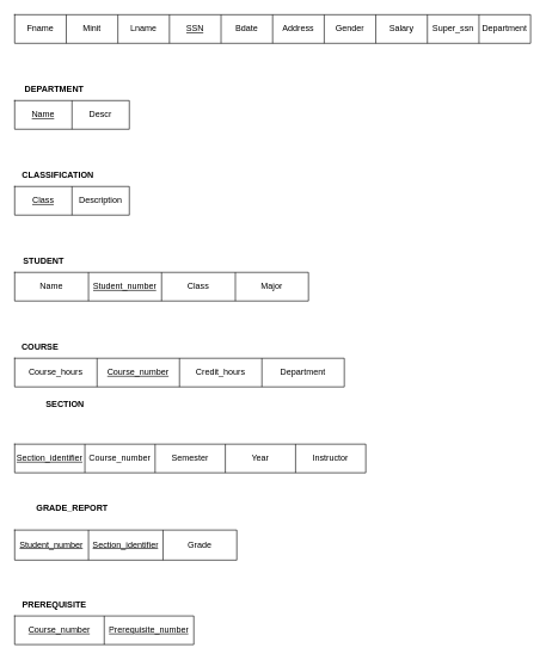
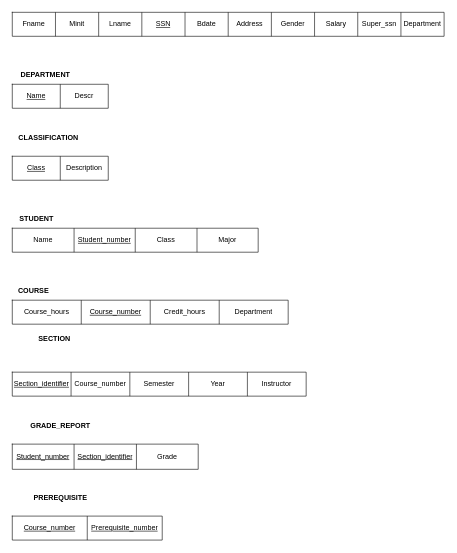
  <mxCell id="0" />
  <mxCell id="1" parent="0" />
  <mxCell id="2" value="&lt;b&gt;DEPARTMENT&lt;/b&gt;" style="text;html=1;align=center;verticalAlign=middle;resizable=0;points=[];autosize=1;strokeColor=none;fillColor=none;" parent="1" vertex="1"><mxGeometry x="20" y="110" width="110" height="30" as="geometry" /></mxCell>
- <mxCell id="3" value="&lt;b&gt;CLASSIFICATION&lt;br&gt;&lt;/b&gt;" style="text;html=1;align=center;verticalAlign=middle;resizable=0;points=[];autosize=1;strokeColor=none;fillColor=none;" parent="1" vertex="1"><mxGeometry x="20" y="230" width="120" height="30" as="geometry" /></mxCell>
+ <mxCell id="3" value="&lt;b&gt;CLASSIFICATION&lt;br&gt;&lt;/b&gt;" style="text;html=1;align=center;verticalAlign=middle;resizable=0;points=[];autosize=1;strokeColor=none;fillColor=none;" parent="1" vertex="1"><mxGeometry x="20" y="215" width="120" height="30" as="geometry" /></mxCell>
  <mxCell id="4" value="&lt;b&gt;STUDENT&lt;br&gt;&lt;/b&gt;" style="text;html=1;align=center;verticalAlign=middle;resizable=0;points=[];autosize=1;strokeColor=none;fillColor=none;" parent="1" vertex="1"><mxGeometry x="20" y="350" width="80" height="30" as="geometry" /></mxCell>
  <mxCell id="5" value="&lt;b&gt;COURSE&lt;/b&gt;" style="text;html=1;align=center;verticalAlign=middle;resizable=0;points=[];autosize=1;strokeColor=none;fillColor=none;" parent="1" vertex="1"><mxGeometry x="20" y="470" width="70" height="30" as="geometry" /></mxCell>
  <mxCell id="6" value="" style="shape=table;startSize=0;container=1;collapsible=0;childLayout=tableLayout;" parent="1" vertex="1"><mxGeometry x="20" y="260" width="160" height="40" as="geometry" /></mxCell>
  <mxCell id="7" value="" style="shape=tableRow;horizontal=0;startSize=0;swimlaneHead=0;swimlaneBody=0;strokeColor=inherit;top=0;left=0;bottom=0;right=0;collapsible=0;dropTarget=0;fillColor=none;points=[[0,0.5],[1,0.5]];portConstraint=eastwest;" parent="6" vertex="1"><mxGeometry width="160" height="40" as="geometry" /></mxCell>
  <mxCell id="8" value="&lt;u&gt;Class&lt;/u&gt;" style="shape=partialRectangle;html=1;whiteSpace=wrap;connectable=0;strokeColor=inherit;overflow=hidden;fillColor=none;top=0;left=0;bottom=0;right=0;pointerEvents=1;" parent="7" vertex="1"><mxGeometry width="80" height="40" as="geometry"><mxRectangle width="80" height="40" as="alternateBounds" /></mxGeometry></mxCell>
  <mxCell id="9" value="Description" style="shape=partialRectangle;html=1;whiteSpace=wrap;connectable=0;strokeColor=inherit;overflow=hidden;fillColor=none;top=0;left=0;bottom=0;right=0;pointerEvents=1;" parent="7" vertex="1"><mxGeometry x="80" width="80" height="40" as="geometry"><mxRectangle width="80" height="40" as="alternateBounds" /></mxGeometry></mxCell>
  <mxCell id="10" value="" style="shape=table;startSize=0;container=1;collapsible=0;childLayout=tableLayout;" parent="1" vertex="1"><mxGeometry x="20" y="380" width="410" height="40" as="geometry" /></mxCell>
  <mxCell id="11" value="" style="shape=tableRow;horizontal=0;startSize=0;swimlaneHead=0;swimlaneBody=0;strokeColor=inherit;top=0;left=0;bottom=0;right=0;collapsible=0;dropTarget=0;fillColor=none;points=[[0,0.5],[1,0.5]];portConstraint=eastwest;" parent="10" vertex="1"><mxGeometry width="410" height="40" as="geometry" /></mxCell>
  <mxCell id="12" value="Name" style="shape=partialRectangle;html=1;whiteSpace=wrap;connectable=0;strokeColor=inherit;overflow=hidden;fillColor=none;top=0;left=0;bottom=0;right=0;pointerEvents=1;" parent="11" vertex="1"><mxGeometry width="103" height="40" as="geometry"><mxRectangle width="103" height="40" as="alternateBounds" /></mxGeometry></mxCell>
  <mxCell id="13" value="&lt;u&gt;Student_number&lt;/u&gt;" style="shape=partialRectangle;html=1;whiteSpace=wrap;connectable=0;strokeColor=inherit;overflow=hidden;fillColor=none;top=0;left=0;bottom=0;right=0;pointerEvents=1;" parent="11" vertex="1"><mxGeometry x="103" width="102" height="40" as="geometry"><mxRectangle width="102" height="40" as="alternateBounds" /></mxGeometry></mxCell>
  <mxCell id="14" value="Class" style="shape=partialRectangle;html=1;whiteSpace=wrap;connectable=0;strokeColor=inherit;overflow=hidden;fillColor=none;top=0;left=0;bottom=0;right=0;pointerEvents=1;" parent="11" vertex="1"><mxGeometry x="205" width="103" height="40" as="geometry"><mxRectangle width="103" height="40" as="alternateBounds" /></mxGeometry></mxCell>
  <mxCell id="15" value="Major" style="shape=partialRectangle;html=1;whiteSpace=wrap;connectable=0;strokeColor=inherit;overflow=hidden;fillColor=none;top=0;left=0;bottom=0;right=0;pointerEvents=1;" parent="11" vertex="1"><mxGeometry x="308" width="102" height="40" as="geometry"><mxRectangle width="102" height="40" as="alternateBounds" /></mxGeometry></mxCell>
  <mxCell id="16" value="" style="shape=table;startSize=0;container=1;collapsible=0;childLayout=tableLayout;" parent="1" vertex="1"><mxGeometry x="20" y="500" width="460" height="40" as="geometry" /></mxCell>
  <mxCell id="17" value="" style="shape=tableRow;horizontal=0;startSize=0;swimlaneHead=0;swimlaneBody=0;strokeColor=inherit;top=0;left=0;bottom=0;right=0;collapsible=0;dropTarget=0;fillColor=none;points=[[0,0.5],[1,0.5]];portConstraint=eastwest;" parent="16" vertex="1"><mxGeometry width="460" height="40" as="geometry" /></mxCell>
  <mxCell id="18" value="Course_hours" style="shape=partialRectangle;html=1;whiteSpace=wrap;connectable=0;strokeColor=inherit;overflow=hidden;fillColor=none;top=0;left=0;bottom=0;right=0;pointerEvents=1;" parent="17" vertex="1"><mxGeometry width="115" height="40" as="geometry"><mxRectangle width="115" height="40" as="alternateBounds" /></mxGeometry></mxCell>
  <mxCell id="19" value="&lt;u&gt;Course_number&lt;/u&gt;" style="shape=partialRectangle;html=1;whiteSpace=wrap;connectable=0;strokeColor=inherit;overflow=hidden;fillColor=none;top=0;left=0;bottom=0;right=0;pointerEvents=1;" parent="17" vertex="1"><mxGeometry x="115" width="115" height="40" as="geometry"><mxRectangle width="115" height="40" as="alternateBounds" /></mxGeometry></mxCell>
  <mxCell id="20" value="Credit_hours" style="shape=partialRectangle;html=1;whiteSpace=wrap;connectable=0;strokeColor=inherit;overflow=hidden;fillColor=none;top=0;left=0;bottom=0;right=0;pointerEvents=1;" parent="17" vertex="1"><mxGeometry x="230" width="115" height="40" as="geometry"><mxRectangle width="115" height="40" as="alternateBounds" /></mxGeometry></mxCell>
  <mxCell id="21" value="Department" style="shape=partialRectangle;html=1;whiteSpace=wrap;connectable=0;strokeColor=inherit;overflow=hidden;fillColor=none;top=0;left=0;bottom=0;right=0;pointerEvents=1;" parent="17" vertex="1"><mxGeometry x="345" width="115" height="40" as="geometry"><mxRectangle width="115" height="40" as="alternateBounds" /></mxGeometry></mxCell>
  <mxCell id="22" value="&lt;b&gt;SECTION&lt;/b&gt;" style="text;html=1;align=center;verticalAlign=middle;resizable=0;points=[];autosize=1;strokeColor=none;fillColor=none;" parent="1" vertex="1"><mxGeometry x="50" y="550" width="80" height="30" as="geometry" /></mxCell>
  <mxCell id="23" value="" style="shape=table;startSize=0;container=1;collapsible=0;childLayout=tableLayout;" parent="1" vertex="1"><mxGeometry x="20" y="620" width="490" height="40" as="geometry" /></mxCell>
  <mxCell id="24" value="" style="shape=tableRow;horizontal=0;startSize=0;swimlaneHead=0;swimlaneBody=0;strokeColor=inherit;top=0;left=0;bottom=0;right=0;collapsible=0;dropTarget=0;fillColor=none;points=[[0,0.5],[1,0.5]];portConstraint=eastwest;" parent="23" vertex="1"><mxGeometry width="490" height="40" as="geometry" /></mxCell>
  <mxCell id="25" value="&lt;u&gt;Section_identifier&lt;/u&gt;" style="shape=partialRectangle;html=1;whiteSpace=wrap;connectable=0;strokeColor=inherit;overflow=hidden;fillColor=none;top=0;left=0;bottom=0;right=0;pointerEvents=1;" parent="24" vertex="1"><mxGeometry width="98" height="40" as="geometry"><mxRectangle width="98" height="40" as="alternateBounds" /></mxGeometry></mxCell>
  <mxCell id="26" value="Course_number" style="shape=partialRectangle;html=1;whiteSpace=wrap;connectable=0;strokeColor=inherit;overflow=hidden;fillColor=none;top=0;left=0;bottom=0;right=0;pointerEvents=1;" parent="24" vertex="1"><mxGeometry x="98" width="98" height="40" as="geometry"><mxRectangle width="98" height="40" as="alternateBounds" /></mxGeometry></mxCell>
  <mxCell id="27" value="Semester" style="shape=partialRectangle;html=1;whiteSpace=wrap;connectable=0;strokeColor=inherit;overflow=hidden;fillColor=none;top=0;left=0;bottom=0;right=0;pointerEvents=1;" parent="24" vertex="1"><mxGeometry x="196" width="98" height="40" as="geometry"><mxRectangle width="98" height="40" as="alternateBounds" /></mxGeometry></mxCell>
  <mxCell id="28" value="Year" style="shape=partialRectangle;html=1;whiteSpace=wrap;connectable=0;strokeColor=inherit;overflow=hidden;fillColor=none;top=0;left=0;bottom=0;right=0;pointerEvents=1;" parent="24" vertex="1"><mxGeometry x="294" width="98" height="40" as="geometry"><mxRectangle width="98" height="40" as="alternateBounds" /></mxGeometry></mxCell>
  <mxCell id="29" value="Instructor" style="shape=partialRectangle;html=1;whiteSpace=wrap;connectable=0;strokeColor=inherit;overflow=hidden;fillColor=none;top=0;left=0;bottom=0;right=0;pointerEvents=1;" parent="24" vertex="1"><mxGeometry x="392" width="98" height="40" as="geometry"><mxRectangle width="98" height="40" as="alternateBounds" /></mxGeometry></mxCell>
  <mxCell id="30" value="&lt;b&gt;GRADE_REPORT&lt;br&gt;&lt;/b&gt;" style="text;html=1;align=center;verticalAlign=middle;resizable=0;points=[];autosize=1;strokeColor=none;fillColor=none;" parent="1" vertex="1"><mxGeometry x="40" y="695" width="120" height="30" as="geometry" /></mxCell>
  <mxCell id="31" value="" style="shape=table;startSize=0;container=1;collapsible=0;childLayout=tableLayout;" parent="1" vertex="1"><mxGeometry x="20" y="740" width="310" height="42" as="geometry" /></mxCell>
  <mxCell id="32" value="" style="shape=tableRow;horizontal=0;startSize=0;swimlaneHead=0;swimlaneBody=0;strokeColor=inherit;top=0;left=0;bottom=0;right=0;collapsible=0;dropTarget=0;fillColor=none;points=[[0,0.5],[1,0.5]];portConstraint=eastwest;" parent="31" vertex="1"><mxGeometry width="310" height="42" as="geometry" /></mxCell>
  <mxCell id="33" value="&lt;u&gt;Student_number&lt;/u&gt;" style="shape=partialRectangle;html=1;whiteSpace=wrap;connectable=0;strokeColor=inherit;overflow=hidden;fillColor=none;top=0;left=0;bottom=0;right=0;pointerEvents=1;" parent="32" vertex="1"><mxGeometry width="103" height="42" as="geometry"><mxRectangle width="103" height="42" as="alternateBounds" /></mxGeometry></mxCell>
  <mxCell id="34" value="&lt;u&gt;Section_identifier&lt;/u&gt;" style="shape=partialRectangle;html=1;whiteSpace=wrap;connectable=0;strokeColor=inherit;overflow=hidden;fillColor=none;top=0;left=0;bottom=0;right=0;pointerEvents=1;" parent="32" vertex="1"><mxGeometry x="103" width="104" height="42" as="geometry"><mxRectangle width="104" height="42" as="alternateBounds" /></mxGeometry></mxCell>
  <mxCell id="35" value="Grade" style="shape=partialRectangle;html=1;whiteSpace=wrap;connectable=0;strokeColor=inherit;overflow=hidden;fillColor=none;top=0;left=0;bottom=0;right=0;pointerEvents=1;" parent="32" vertex="1"><mxGeometry x="207" width="103" height="42" as="geometry"><mxRectangle width="103" height="42" as="alternateBounds" /></mxGeometry></mxCell>
- <mxCell id="36" value="&lt;b&gt;PREREQUISITE&lt;br&gt;&lt;/b&gt;" style="text;html=1;align=center;verticalAlign=middle;resizable=0;points=[];autosize=1;strokeColor=none;fillColor=none;" parent="1" vertex="1"><mxGeometry x="20" y="830" width="110" height="30" as="geometry" /></mxCell>
+ <mxCell id="36" value="&lt;b&gt;PREREQUISITE&lt;br&gt;&lt;/b&gt;" style="text;html=1;align=center;verticalAlign=middle;resizable=0;points=[];autosize=1;strokeColor=none;fillColor=none;" parent="1" vertex="1"><mxGeometry x="45" y="815" width="110" height="30" as="geometry" /></mxCell>
  <mxCell id="37" value="" style="shape=table;startSize=0;container=1;collapsible=0;childLayout=tableLayout;" parent="1" vertex="1"><mxGeometry x="20" y="860" width="250" height="40" as="geometry" /></mxCell>
  <mxCell id="38" value="" style="shape=tableRow;horizontal=0;startSize=0;swimlaneHead=0;swimlaneBody=0;strokeColor=inherit;top=0;left=0;bottom=0;right=0;collapsible=0;dropTarget=0;fillColor=none;points=[[0,0.5],[1,0.5]];portConstraint=eastwest;" parent="37" vertex="1"><mxGeometry width="250" height="40" as="geometry" /></mxCell>
  <mxCell id="39" value="&lt;u&gt;Course_number&lt;/u&gt;" style="shape=partialRectangle;html=1;whiteSpace=wrap;connectable=0;strokeColor=inherit;overflow=hidden;fillColor=none;top=0;left=0;bottom=0;right=0;pointerEvents=1;" parent="38" vertex="1"><mxGeometry width="125" height="40" as="geometry"><mxRectangle width="125" height="40" as="alternateBounds" /></mxGeometry></mxCell>
  <mxCell id="40" value="&lt;u&gt;Prerequisite_number&lt;/u&gt;" style="shape=partialRectangle;html=1;whiteSpace=wrap;connectable=0;strokeColor=inherit;overflow=hidden;fillColor=none;top=0;left=0;bottom=0;right=0;pointerEvents=1;" parent="38" vertex="1"><mxGeometry x="125" width="125" height="40" as="geometry"><mxRectangle width="125" height="40" as="alternateBounds" /></mxGeometry></mxCell>
  <mxCell id="41" value="" style="shape=table;startSize=0;container=1;collapsible=0;childLayout=tableLayout;" vertex="1" parent="1"><mxGeometry x="20" y="140" width="160" height="40" as="geometry" /></mxCell>
  <mxCell id="42" value="" style="shape=tableRow;horizontal=0;startSize=0;swimlaneHead=0;swimlaneBody=0;strokeColor=inherit;top=0;left=0;bottom=0;right=0;collapsible=0;dropTarget=0;fillColor=none;points=[[0,0.5],[1,0.5]];portConstraint=eastwest;" vertex="1" parent="41"><mxGeometry width="160" height="40" as="geometry" /></mxCell>
  <mxCell id="43" value="&lt;u&gt;Name&lt;/u&gt;" style="shape=partialRectangle;html=1;whiteSpace=wrap;connectable=0;strokeColor=inherit;overflow=hidden;fillColor=none;top=0;left=0;bottom=0;right=0;pointerEvents=1;" vertex="1" parent="42"><mxGeometry width="80" height="40" as="geometry"><mxRectangle width="80" height="40" as="alternateBounds" /></mxGeometry></mxCell>
  <mxCell id="44" value="Descr" style="shape=partialRectangle;html=1;whiteSpace=wrap;connectable=0;strokeColor=inherit;overflow=hidden;fillColor=none;top=0;left=0;bottom=0;right=0;pointerEvents=1;" vertex="1" parent="42"><mxGeometry x="80" width="80" height="40" as="geometry"><mxRectangle width="80" height="40" as="alternateBounds" /></mxGeometry></mxCell>
  <mxCell id="45" value="" style="shape=table;startSize=0;container=1;collapsible=0;childLayout=tableLayout;" vertex="1" parent="1"><mxGeometry x="20" y="20" width="720" height="40" as="geometry" /></mxCell>
  <mxCell id="46" value="" style="shape=tableRow;horizontal=0;startSize=0;swimlaneHead=0;swimlaneBody=0;strokeColor=inherit;top=0;left=0;bottom=0;right=0;collapsible=0;dropTarget=0;fillColor=none;points=[[0,0.5],[1,0.5]];portConstraint=eastwest;" vertex="1" parent="45"><mxGeometry width="720" height="40" as="geometry" /></mxCell>
  <mxCell id="47" value="Fname" style="shape=partialRectangle;html=1;whiteSpace=wrap;connectable=0;strokeColor=inherit;overflow=hidden;fillColor=none;top=0;left=0;bottom=0;right=0;pointerEvents=1;" vertex="1" parent="46"><mxGeometry width="72" height="40" as="geometry"><mxRectangle width="72" height="40" as="alternateBounds" /></mxGeometry></mxCell>
  <mxCell id="48" value="Minit" style="shape=partialRectangle;html=1;whiteSpace=wrap;connectable=0;strokeColor=inherit;overflow=hidden;fillColor=none;top=0;left=0;bottom=0;right=0;pointerEvents=1;" vertex="1" parent="46"><mxGeometry x="72" width="72" height="40" as="geometry"><mxRectangle width="72" height="40" as="alternateBounds" /></mxGeometry></mxCell>
  <mxCell id="49" value="Lname" style="shape=partialRectangle;html=1;whiteSpace=wrap;connectable=0;strokeColor=inherit;overflow=hidden;fillColor=none;top=0;left=0;bottom=0;right=0;pointerEvents=1;" vertex="1" parent="46"><mxGeometry x="144" width="72" height="40" as="geometry"><mxRectangle width="72" height="40" as="alternateBounds" /></mxGeometry></mxCell>
  <mxCell id="50" value="&lt;u&gt;SSN&lt;/u&gt;" style="shape=partialRectangle;html=1;whiteSpace=wrap;connectable=0;strokeColor=inherit;overflow=hidden;fillColor=none;top=0;left=0;bottom=0;right=0;pointerEvents=1;" vertex="1" parent="46"><mxGeometry x="216" width="72" height="40" as="geometry"><mxRectangle width="72" height="40" as="alternateBounds" /></mxGeometry></mxCell>
  <mxCell id="51" value="Bdate" style="shape=partialRectangle;html=1;whiteSpace=wrap;connectable=0;strokeColor=inherit;overflow=hidden;fillColor=none;top=0;left=0;bottom=0;right=0;pointerEvents=1;" vertex="1" parent="46"><mxGeometry x="288" width="72" height="40" as="geometry"><mxRectangle width="72" height="40" as="alternateBounds" /></mxGeometry></mxCell>
  <mxCell id="52" value="Address" style="shape=partialRectangle;html=1;whiteSpace=wrap;connectable=0;strokeColor=inherit;overflow=hidden;fillColor=none;top=0;left=0;bottom=0;right=0;pointerEvents=1;" vertex="1" parent="46"><mxGeometry x="360" width="72" height="40" as="geometry"><mxRectangle width="72" height="40" as="alternateBounds" /></mxGeometry></mxCell>
  <mxCell id="53" value="Gender" style="shape=partialRectangle;html=1;whiteSpace=wrap;connectable=0;strokeColor=inherit;overflow=hidden;fillColor=none;top=0;left=0;bottom=0;right=0;pointerEvents=1;" vertex="1" parent="46"><mxGeometry x="432" width="72" height="40" as="geometry"><mxRectangle width="72" height="40" as="alternateBounds" /></mxGeometry></mxCell>
  <mxCell id="54" value="Salary" style="shape=partialRectangle;html=1;whiteSpace=wrap;connectable=0;strokeColor=inherit;overflow=hidden;fillColor=none;top=0;left=0;bottom=0;right=0;pointerEvents=1;" vertex="1" parent="46"><mxGeometry x="504" width="72" height="40" as="geometry"><mxRectangle width="72" height="40" as="alternateBounds" /></mxGeometry></mxCell>
  <mxCell id="55" value="Super_ssn" style="shape=partialRectangle;html=1;whiteSpace=wrap;connectable=0;strokeColor=inherit;overflow=hidden;fillColor=none;top=0;left=0;bottom=0;right=0;pointerEvents=1;" vertex="1" parent="46"><mxGeometry x="576" width="72" height="40" as="geometry"><mxRectangle width="72" height="40" as="alternateBounds" /></mxGeometry></mxCell>
  <mxCell id="56" value="Department" style="shape=partialRectangle;html=1;whiteSpace=wrap;connectable=0;strokeColor=inherit;overflow=hidden;fillColor=none;top=0;left=0;bottom=0;right=0;pointerEvents=1;" vertex="1" parent="46"><mxGeometry x="648" width="72" height="40" as="geometry"><mxRectangle width="72" height="40" as="alternateBounds" /></mxGeometry></mxCell>
